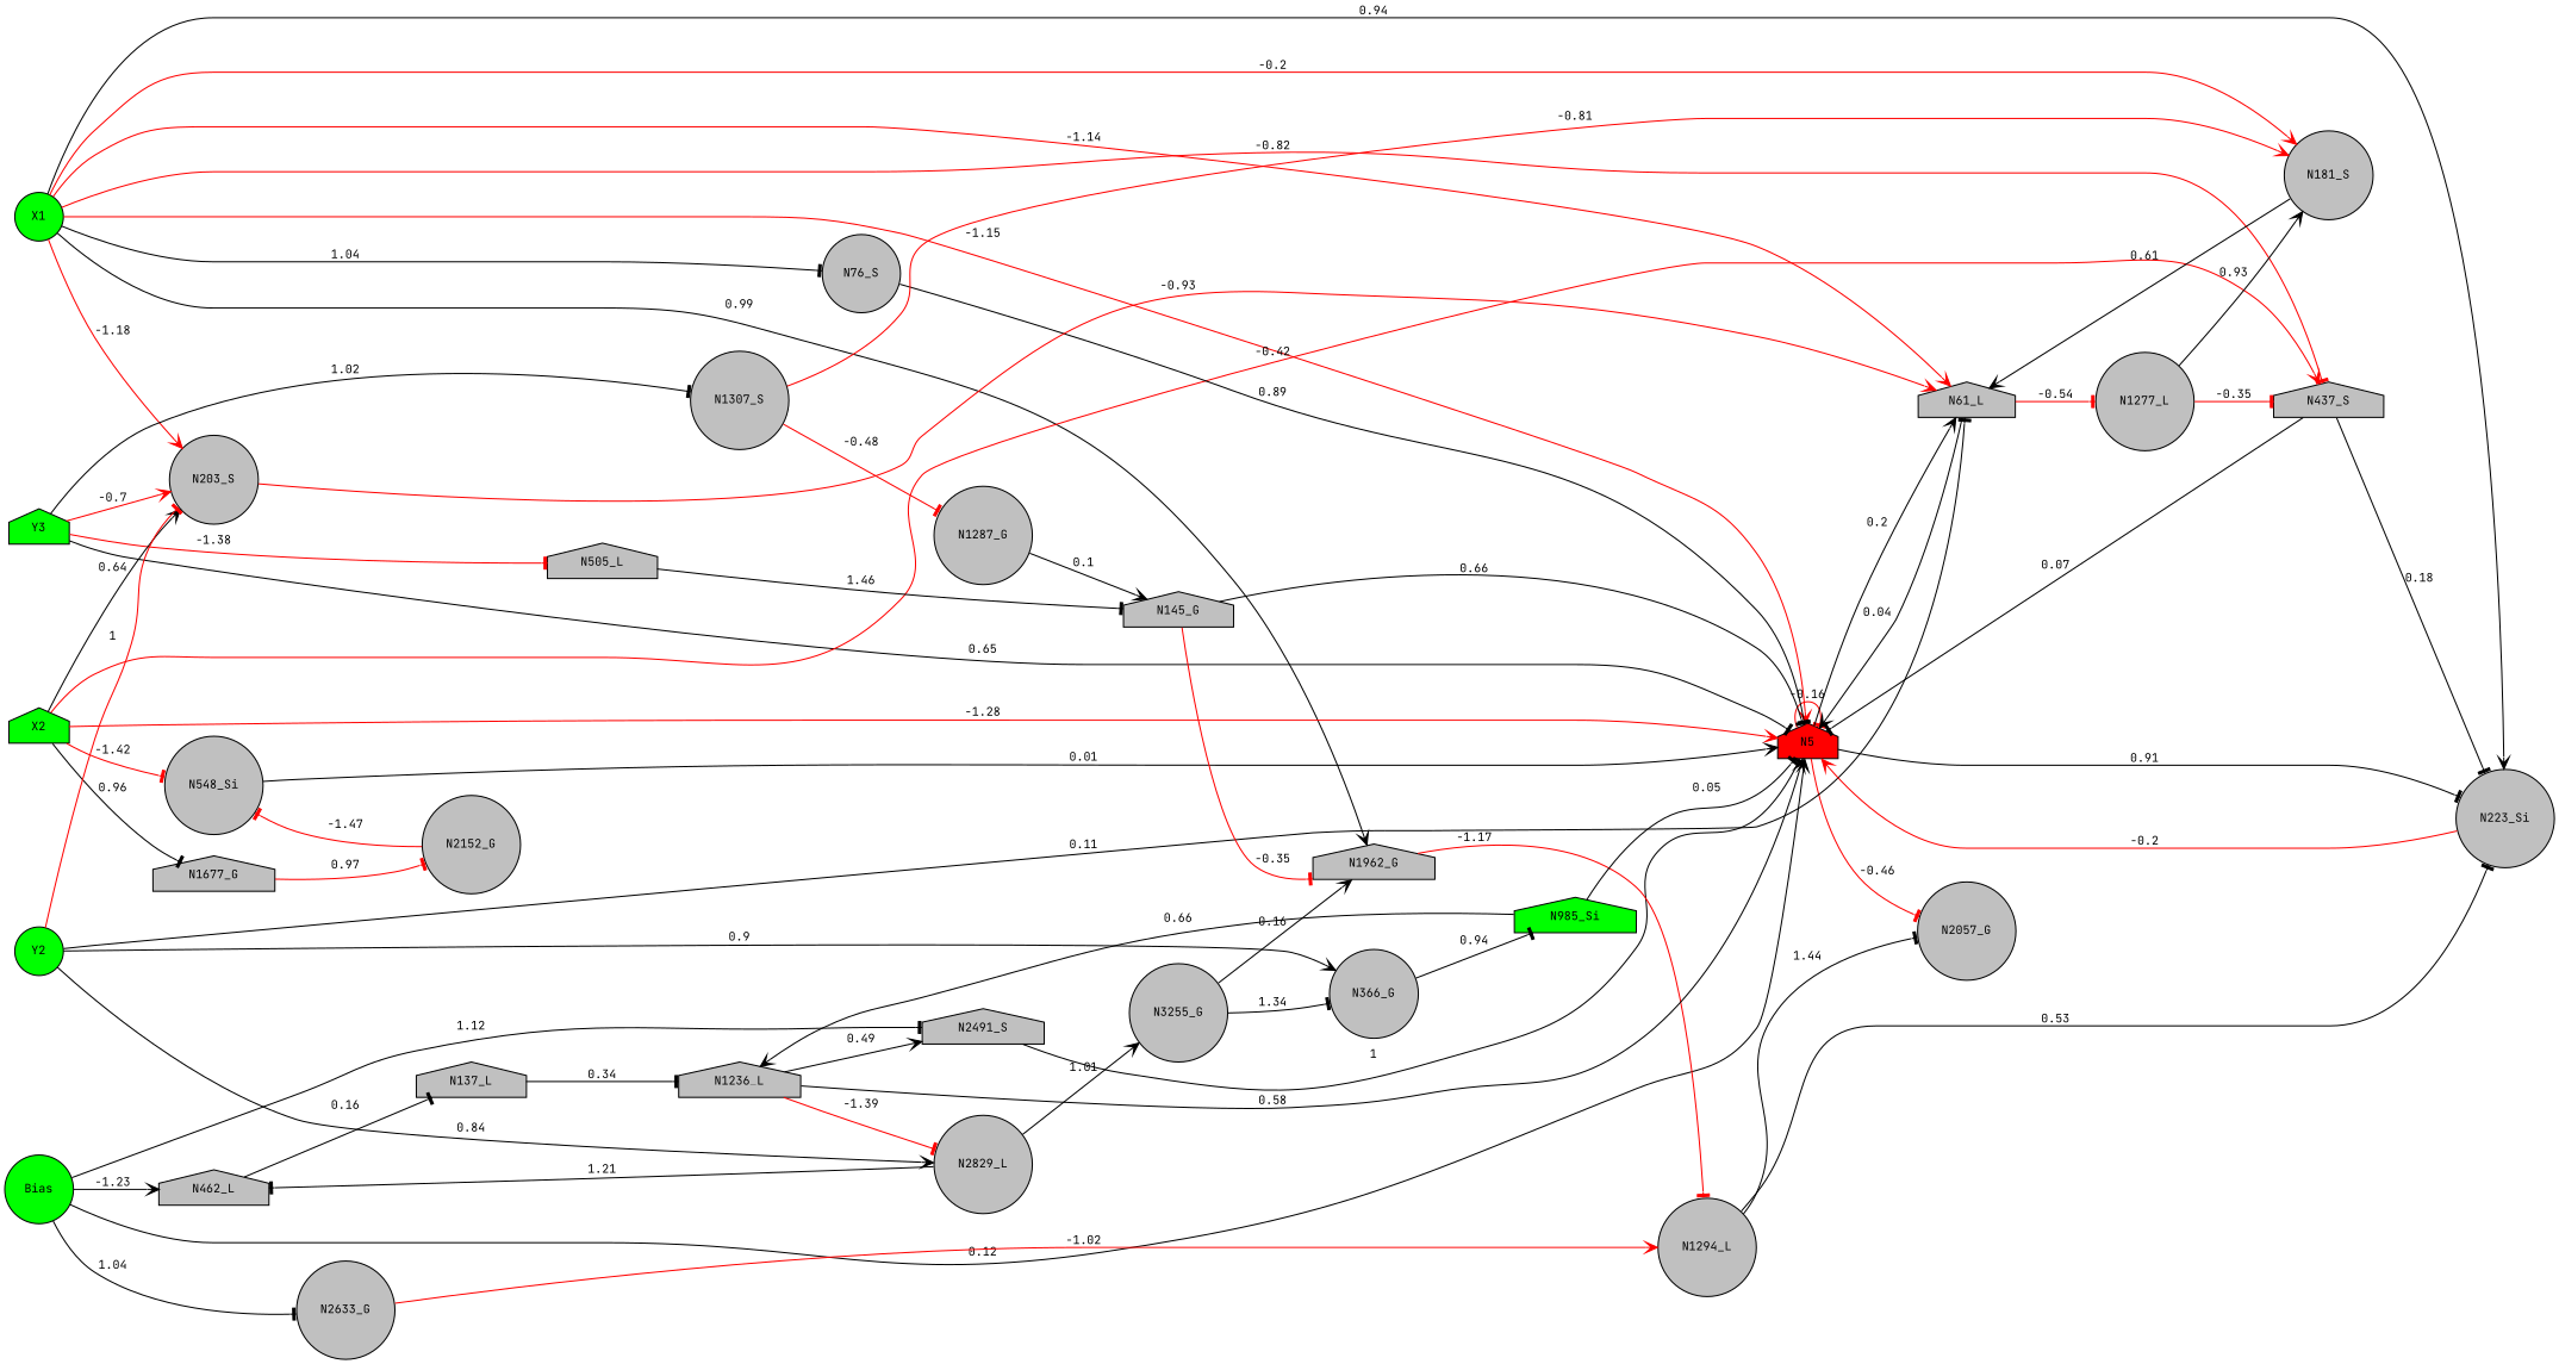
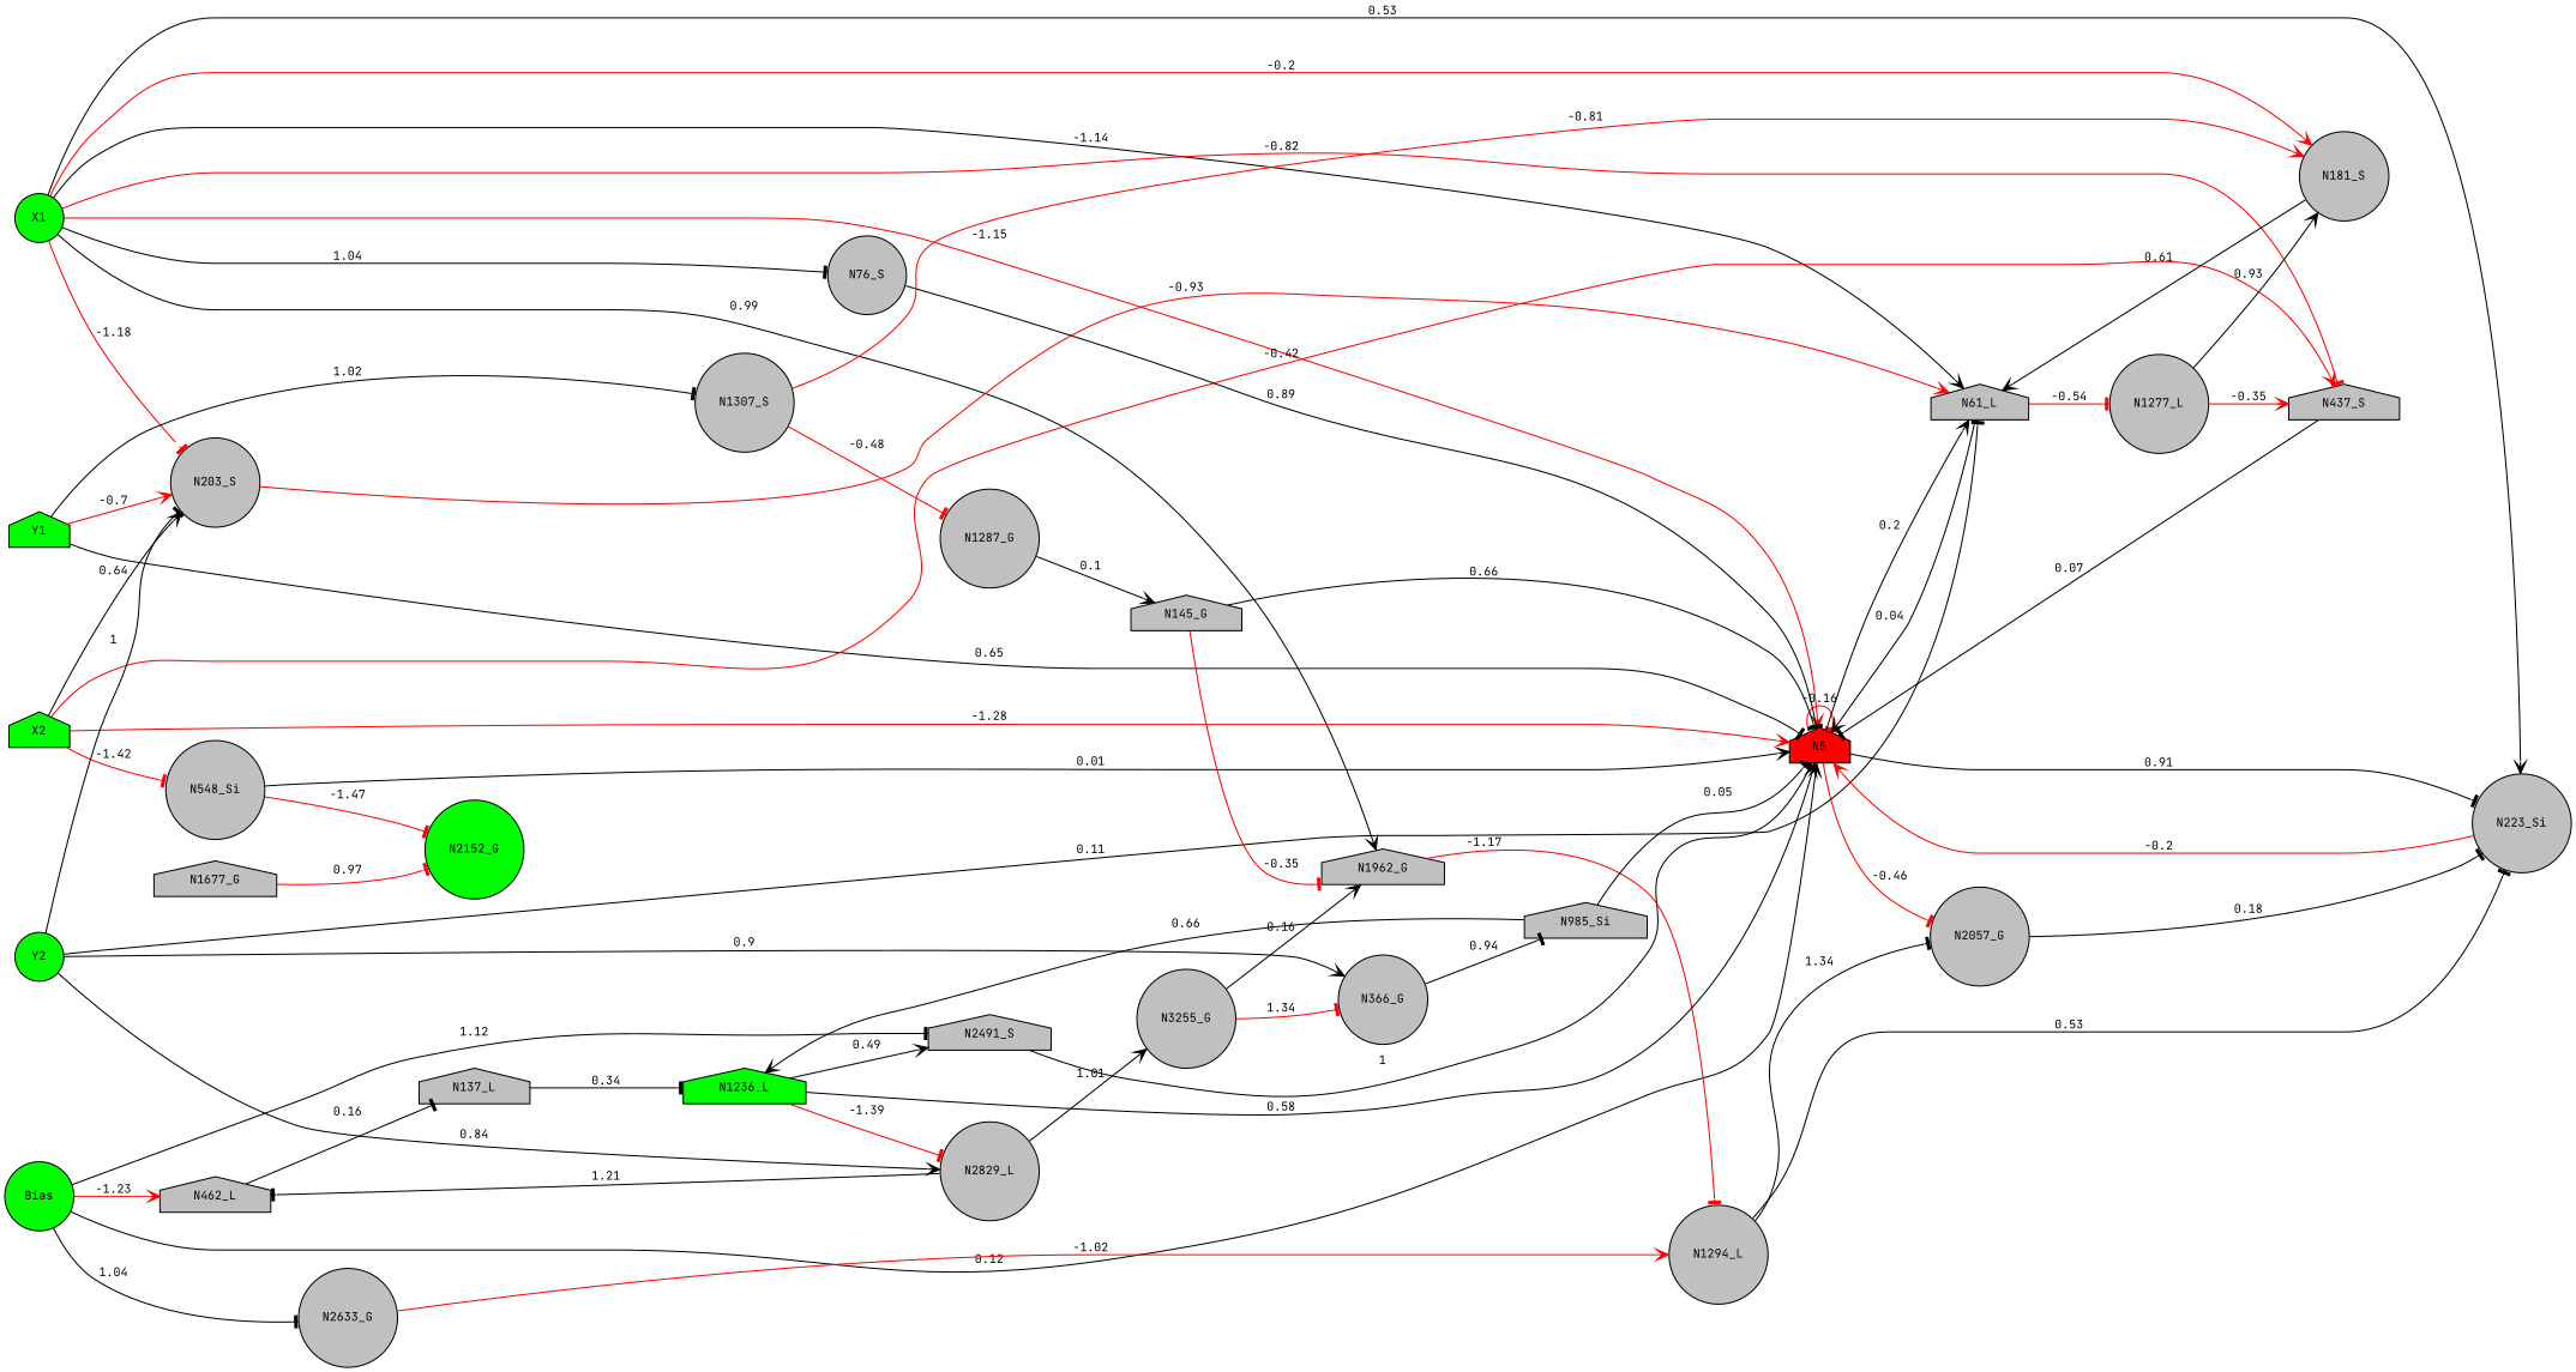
  digraph {
    fontname="JetBrains Mono"
    rankdir=LR
    node [fillcolor=gray fontname="JetBrains Mono" fontsize=10 shape=circle style=filled]
    edge [arrowhead=tee color=black fontname="JetBrains Mono" fontsize=10]
    N5 [fillcolor=red height=0.1 shape=house width=0.1]
    n2 [fillcolor=green height=0.1 label=Bias width=0.1]
    n3 [fillcolor=green height=0.1 label=X1 width=0.1]
-   n4 [fillcolor=green height=0.1 label=Y3 shape=house width=0.1]
+   n4 [fillcolor=green height=0.1 label=Y1 shape=house width=0.1]
    n5 [fillcolor=green height=0.1 label=X2 shape=house width=0.1]
    n6 [fillcolor=green height=0.1 label=Y2 width=0.1]
    n7 [height=0.1 label=N61_L shape=house width=0.1]
    n8 [height=0.1 label=N223_Si width=0.1]
    n9 [height=0.1 label=N2057_G width=0.1]
    n10 [height=0.1 label=N462_L shape=house width=0.1]
    n11 [height=0.1 label=N2491_S shape=house width=0.1]
    n12 [height=0.1 label=N2633_G width=0.1]
    n13 [height=0.1 label=N76_S width=0.1]
    n14 [height=0.1 label=N181_S width=0.1]
    n15 [height=0.1 label=N203_S width=0.1]
    n16 [height=0.1 label=N437_S shape=house width=0.1]
    n17 [height=0.1 label=N1962_G shape=house width=0.1]
-   n18 [height=0.1 label=N505_L shape=house width=0.1]
    n19 [height=0.1 label=N1307_S width=0.1]
    n20 [height=0.1 label=N548_Si width=0.1]
    n21 [height=0.1 label=N1677_G shape=house width=0.1]
    n22 [height=0.1 label=N366_G width=0.1]
    n23 [height=0.1 label=N2829_L width=0.1]
    n24 [height=0.1 label=N137_L shape=house width=0.1]
    n25 [height=0.1 label=N1294_L width=0.1]
    n26 [height=0.1 label=N1277_L width=0.1]
    n27 [height=0.1 label=N145_G shape=house width=0.1]
    n28 [height=0.1 label=N1287_G width=0.1]
-   n29 [height=0.1 label=N2152_G width=0.1]
-   n30 [fillcolor=green height=0.1 label=N985_Si shape=house width=0.1]
+   n29 [fillcolor=green height=0.1 label=N2152_G width=0.1]
+   n30 [height=0.1 label=N985_Si shape=house width=0.1]
    n31 [height=0.1 label=N3255_G width=0.1]
-   n32 [height=0.1 label=N1236_L shape=house width=0.1]
+   n32 [fillcolor=green height=0.1 label=N1236_L shape=house width=0.1]
    subgraph sub_1 {
      rank=same
      N5
    }
    subgraph sub_2 {
      rank=same
      n2
      n3
      n4
      n5
      n6
    }
    N5 -> N5 [arrowType=inv color=red label=-0.16]
    N5 -> n7 [arrowhead=vee label=0.2]
    N5 -> n8 [label=0.91]
    N5 -> n9 [arrowType=inv color=red label=-0.46]
    n2 -> N5 [arrowhead=vee label=0.12]
-   n2 -> n10 [arrowType=inv arrowhead=vee label=-1.23]
+   n2 -> n10 [arrowType=inv arrowhead=vee color=red label=-1.23]
    n2 -> n11 [label=1.12]
    n2 -> n12 [label=1.04]
    n3 -> N5 [arrowType=inv arrowhead=vee color=red label=-1.15]
    n3 -> n4 [style=invis arrowhead="" color="" fontsize=""]
-   n3 -> n7 [arrowType=inv arrowhead=vee color=red label=-1.14]
-   n3 -> n8 [arrowhead=vee label=0.94]
+   n3 -> n7 [arrowType=inv arrowhead=vee label=-1.14]
+   n3 -> n8 [arrowhead=vee label=0.53]
    n3 -> n13 [label=1.04]
    n3 -> n14 [arrowType=inv arrowhead=vee color=red label=-0.2]
-   n3 -> n15 [arrowType=inv arrowhead=vee color=red label=-1.18]
+   n3 -> n15 [arrowType=inv color=red label=-1.18]
    n3 -> n16 [arrowType=inv color=red label=-0.82]
    n3 -> n17 [arrowhead=vee label=0.99]
    n4 -> N5 [label=0.65]
    n4 -> n5 [style=invis arrowhead="" color="" fontsize=""]
    n4 -> n15 [arrowType=inv arrowhead=vee color=red label=-0.7]
-   n4 -> n18 [arrowType=inv color=red label=-1.38]
    n4 -> n19 [label=1.02]
    n5 -> N5 [arrowType=inv arrowhead=vee color=red label=-1.28]
    n5 -> n6 [style=invis arrowhead="" color="" fontsize=""]
    n5 -> n15 [arrowhead=vee label=0.64]
    n5 -> n16 [arrowType=inv arrowhead=vee color=red label=-0.42]
    n5 -> n20 [arrowType=inv color=red label=-1.42]
-   n5 -> n21 [label=0.96]
    n6 -> n2 [style=invis arrowhead="" color="" fontsize=""]
    n6 -> n7 [label=0.11]
-   n6 -> n15 [color=red label=1]
+   n6 -> n15 [label=1]
    n6 -> n22 [arrowhead=vee label=0.9]
    n6 -> n23 [arrowhead=vee label=0.84]
    n7 -> N5 [arrowhead=vee label=0.04]
    n7 -> n26 [arrowType=inv color=red label=-0.54]
    n8 -> N5 [arrowType=inv arrowhead=vee color=red label=-0.2]
-   n16 -> n8 [label=0.18]
+   n9 -> n8 [label=0.18]
    n10 -> n24 [label=0.16]
    n11 -> N5 [label=1]
    n12 -> n25 [arrowType=inv arrowhead=vee color=red label=-1.02]
    n13 -> N5 [label=0.89]
    n14 -> n7 [arrowhead=vee label=0.61]
    n15 -> n7 [arrowType=inv arrowhead=vee color=red label=-0.93]
    n16 -> N5 [label=0.07]
    n17 -> n25 [arrowType=inv color=red label=-1.17]
-   n18 -> n27 [label=1.46]
    n19 -> n14 [arrowType=inv arrowhead=vee color=red label=-0.81]
    n19 -> n28 [arrowType=inv color=red label=-0.48]
    n20 -> N5 [arrowhead=vee label=0.01]
    n21 -> n29 [color=red label=0.97]
    n22 -> n30 [label=0.94]
    n23 -> n10 [label=1.21]
    n23 -> n31 [arrowhead=vee label=1.01]
    n24 -> n32 [label=0.34]
    n25 -> n8 [label=0.53]
-   n25 -> n9 [label=1.44]
+   n25 -> n9 [label=1.34]
    n26 -> n14 [arrowhead=vee label=0.93]
-   n26 -> n16 [arrowType=inv color=red label=-0.35]
+   n26 -> n16 [arrowType=inv arrowhead=vee color=red label=-0.35]
    n27 -> N5 [label=0.66]
    n27 -> n17 [arrowType=inv color=red label=-0.35]
    n28 -> n27 [arrowhead=vee label=0.1]
-   n29 -> n20 [arrowType=inv color=red label=-1.47]
+   n20 -> n29 [arrowType=inv color=red label=-1.47]
    n30 -> N5 [label=0.05]
    n30 -> n32 [arrowhead=vee label=0.66]
    n31 -> n17 [arrowhead=vee label=0.16]
-   n31 -> n22 [label=1.34]
+   n31 -> n22 [color=red label=1.34]
    n32 -> N5 [arrowhead=vee label=0.58]
    n32 -> n11 [arrowhead=vee label=0.49]
    n32 -> n23 [arrowType=inv color=red label=-1.39]
  }
